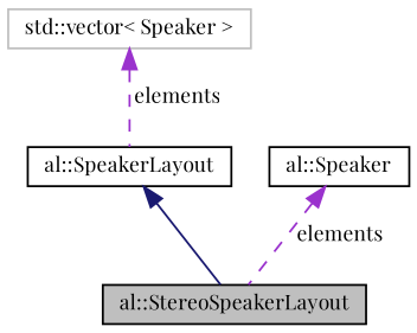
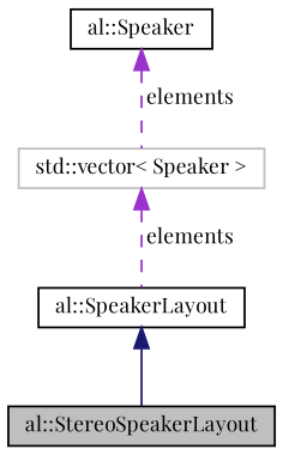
  digraph {
    fontname="Playfair Display"
    node [color=black fontname="Playfair Display" fontsize=10 shape=record]
    edge [color=darkorchid3 dir=back fontname="Playfair Display" fontsize=10 labelfontname="FreeSans.ttf" labelfontsize=10 style=dashed]
    n1 [fillcolor=grey75 fontcolor=black height=0.2 label="al::StereoSpeakerLayout" style=filled width=0.4]
    n2 [height=0.2 label="al::SpeakerLayout" width=0.4]
    n3 [color=grey75 height=0.2 label="std::vector\< Speaker \>" width=0.4]
    n4 [height=0.2 label="al::Speaker" width=0.4]
    n2 -> n1 [color=midnightblue style=solid]
    n3 -> n2 [label=" elements"]
-   n4 -> n1 [label=" elements"]
+   n4 -> n3 [label=" elements"]
  }
